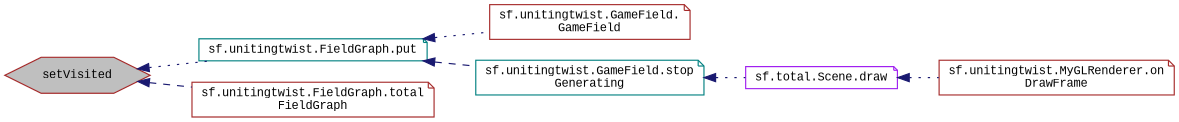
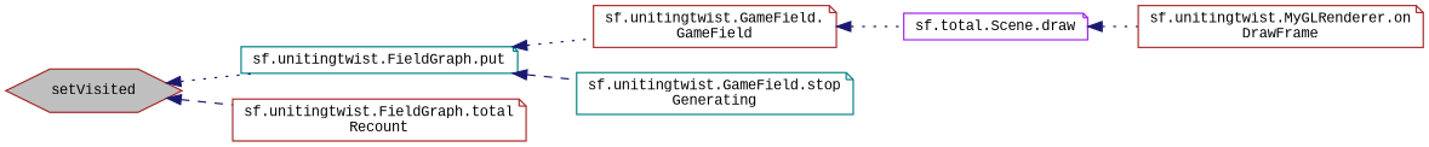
  digraph {
    fontname="Liberation Mono"
    rankdir=LR
    node [color=brown fillcolor=white fontname="Liberation Mono" fontsize=10 shape=note style=filled]
    edge [color=midnightblue dir=back fontname="Liberation Mono" fontsize=10 labelfontname=Helvetica labelfontsize=10 style=dotted]
    n1 [fillcolor=grey75 fontcolor=black height=0.2 label=setVisited shape=hexagon width=0.4]
    n2 [color=teal height=0.2 label="sf.unitingtwist.FieldGraph.put" width=0.4]
-   n3 [height=0.2 label="sf.unitingtwist.FieldGraph.total\lFieldGraph" width=0.4]
+   n3 [height=0.2 label="sf.unitingtwist.FieldGraph.total\lRecount" width=0.4]
    n4 [height=0.2 label="sf.unitingtwist.GameField.\lGameField" width=0.4]
    n5 [color=teal height=0.2 label="sf.unitingtwist.GameField.stop\lGenerating" width=0.4]
    n6 [color=purple height=0.2 label="sf.total.Scene.draw" width=0.4]
    n7 [height=0.2 label="sf.unitingtwist.MyGLRenderer.on\lDrawFrame" width=0.4]
    n1 -> n2
    n1 -> n3 [style=dashed]
    n2 -> n4
    n2 -> n5 [style=dashed]
-   n5 -> n6
+   n4 -> n6
    n6 -> n7
  }
